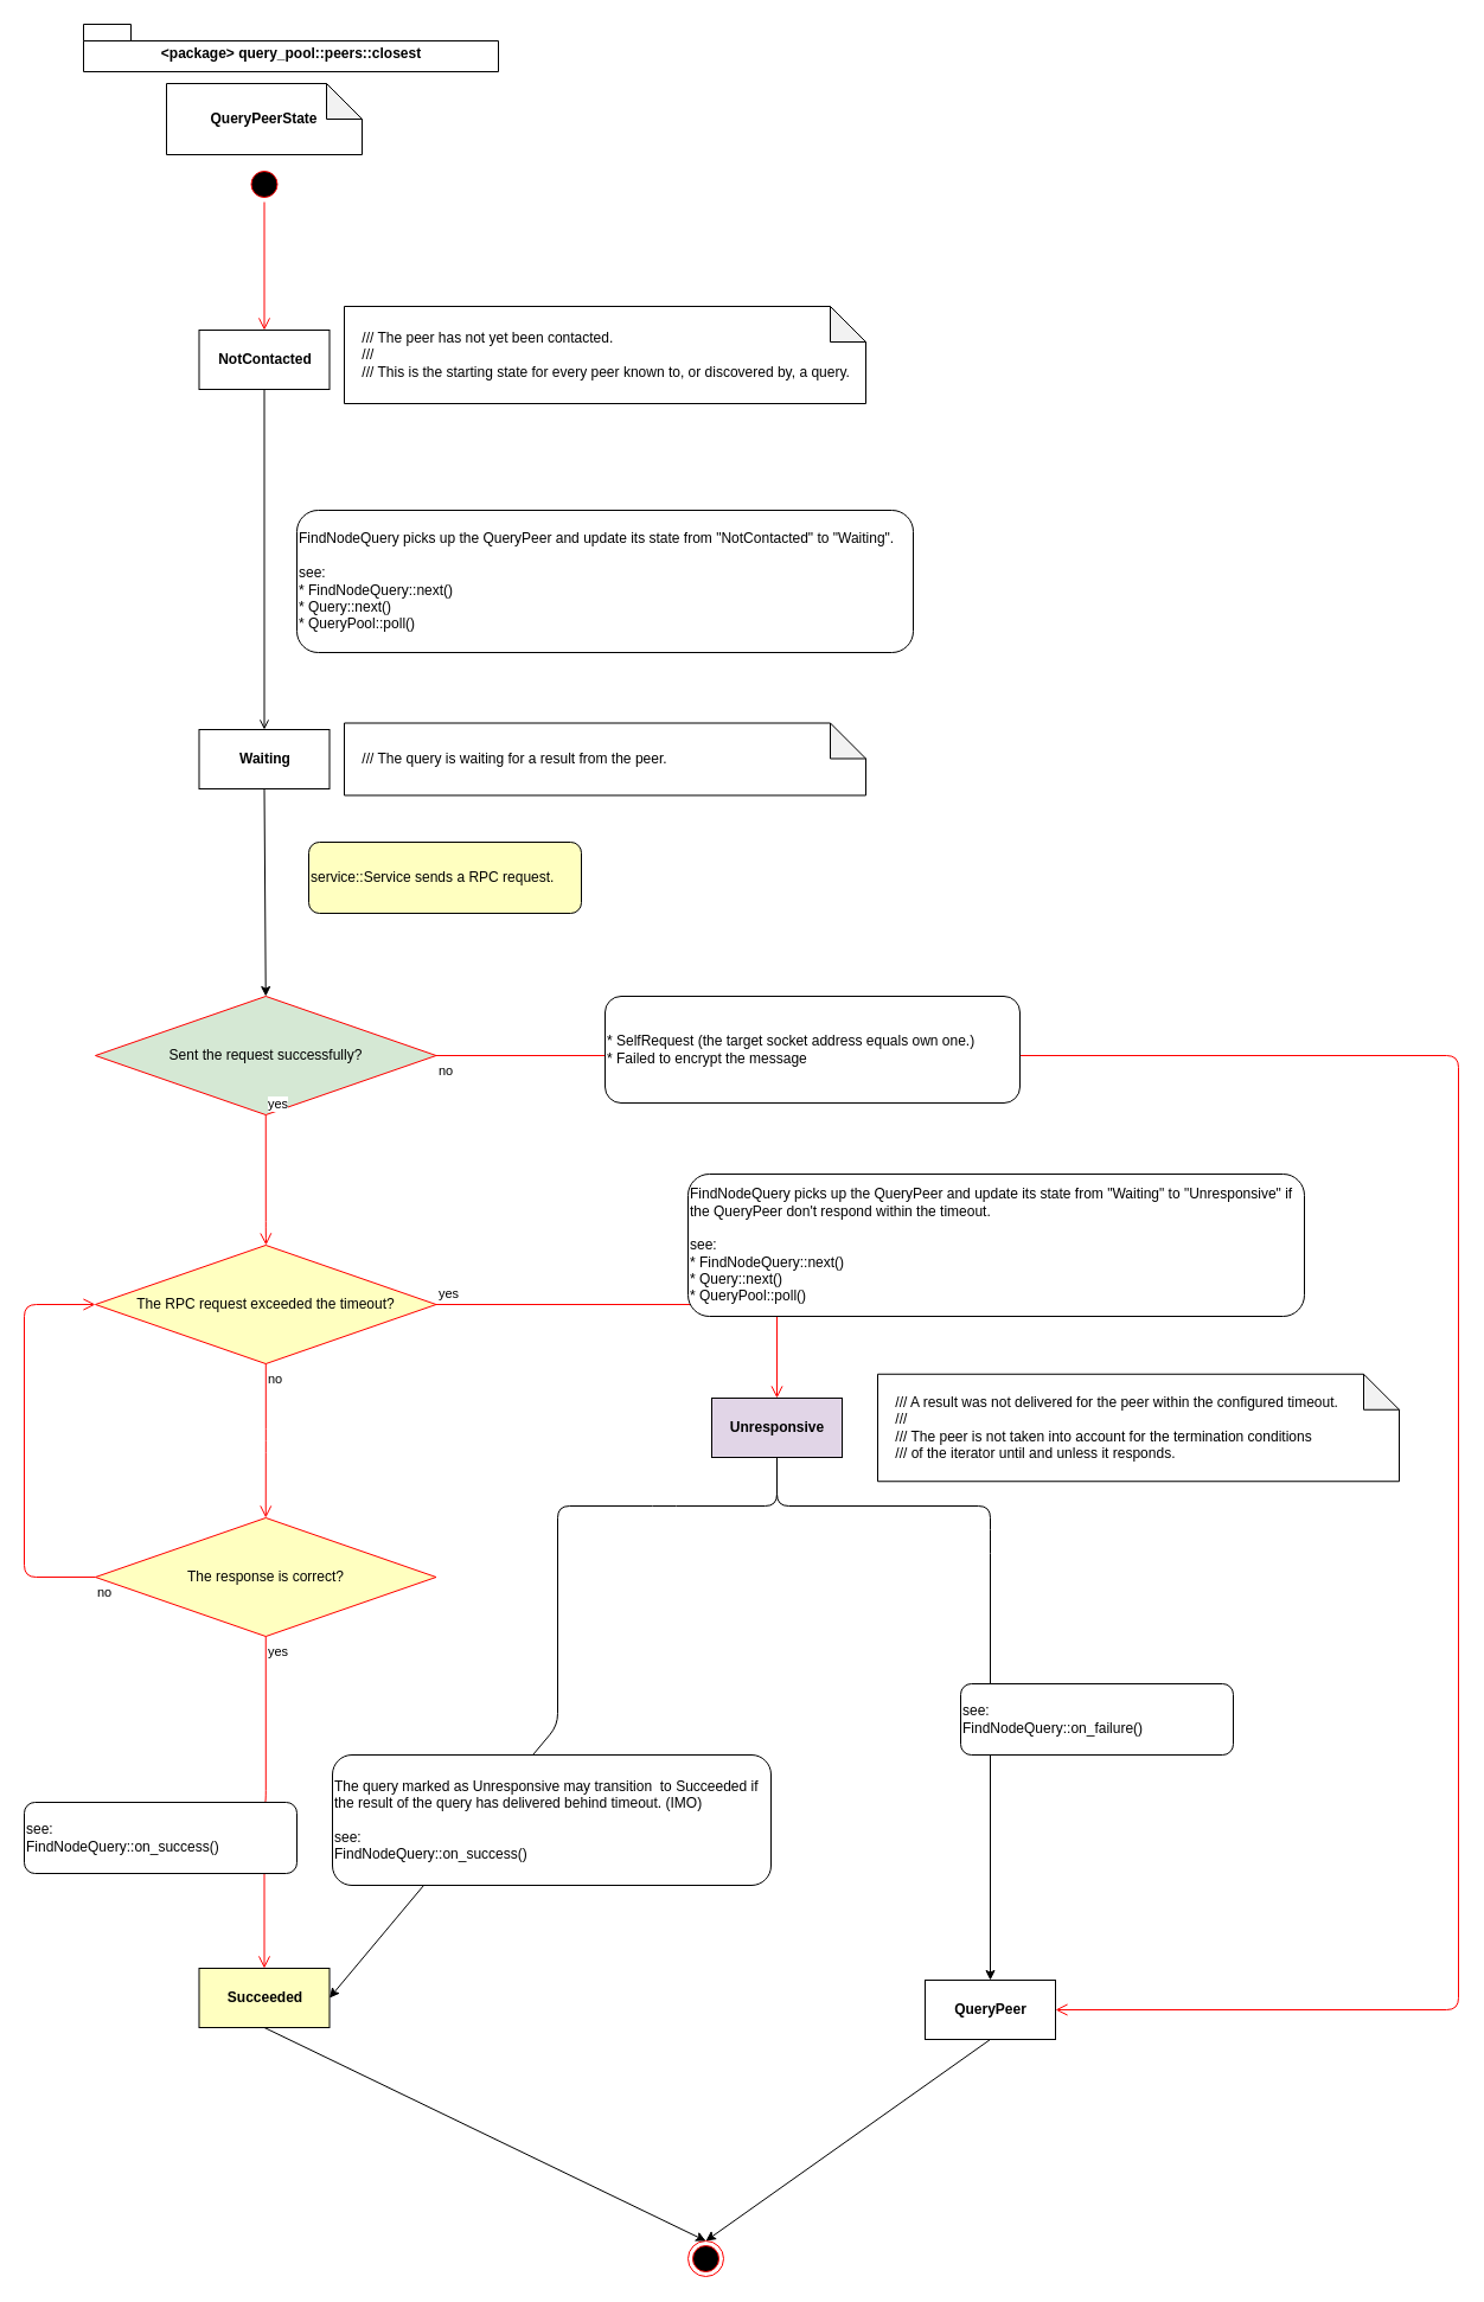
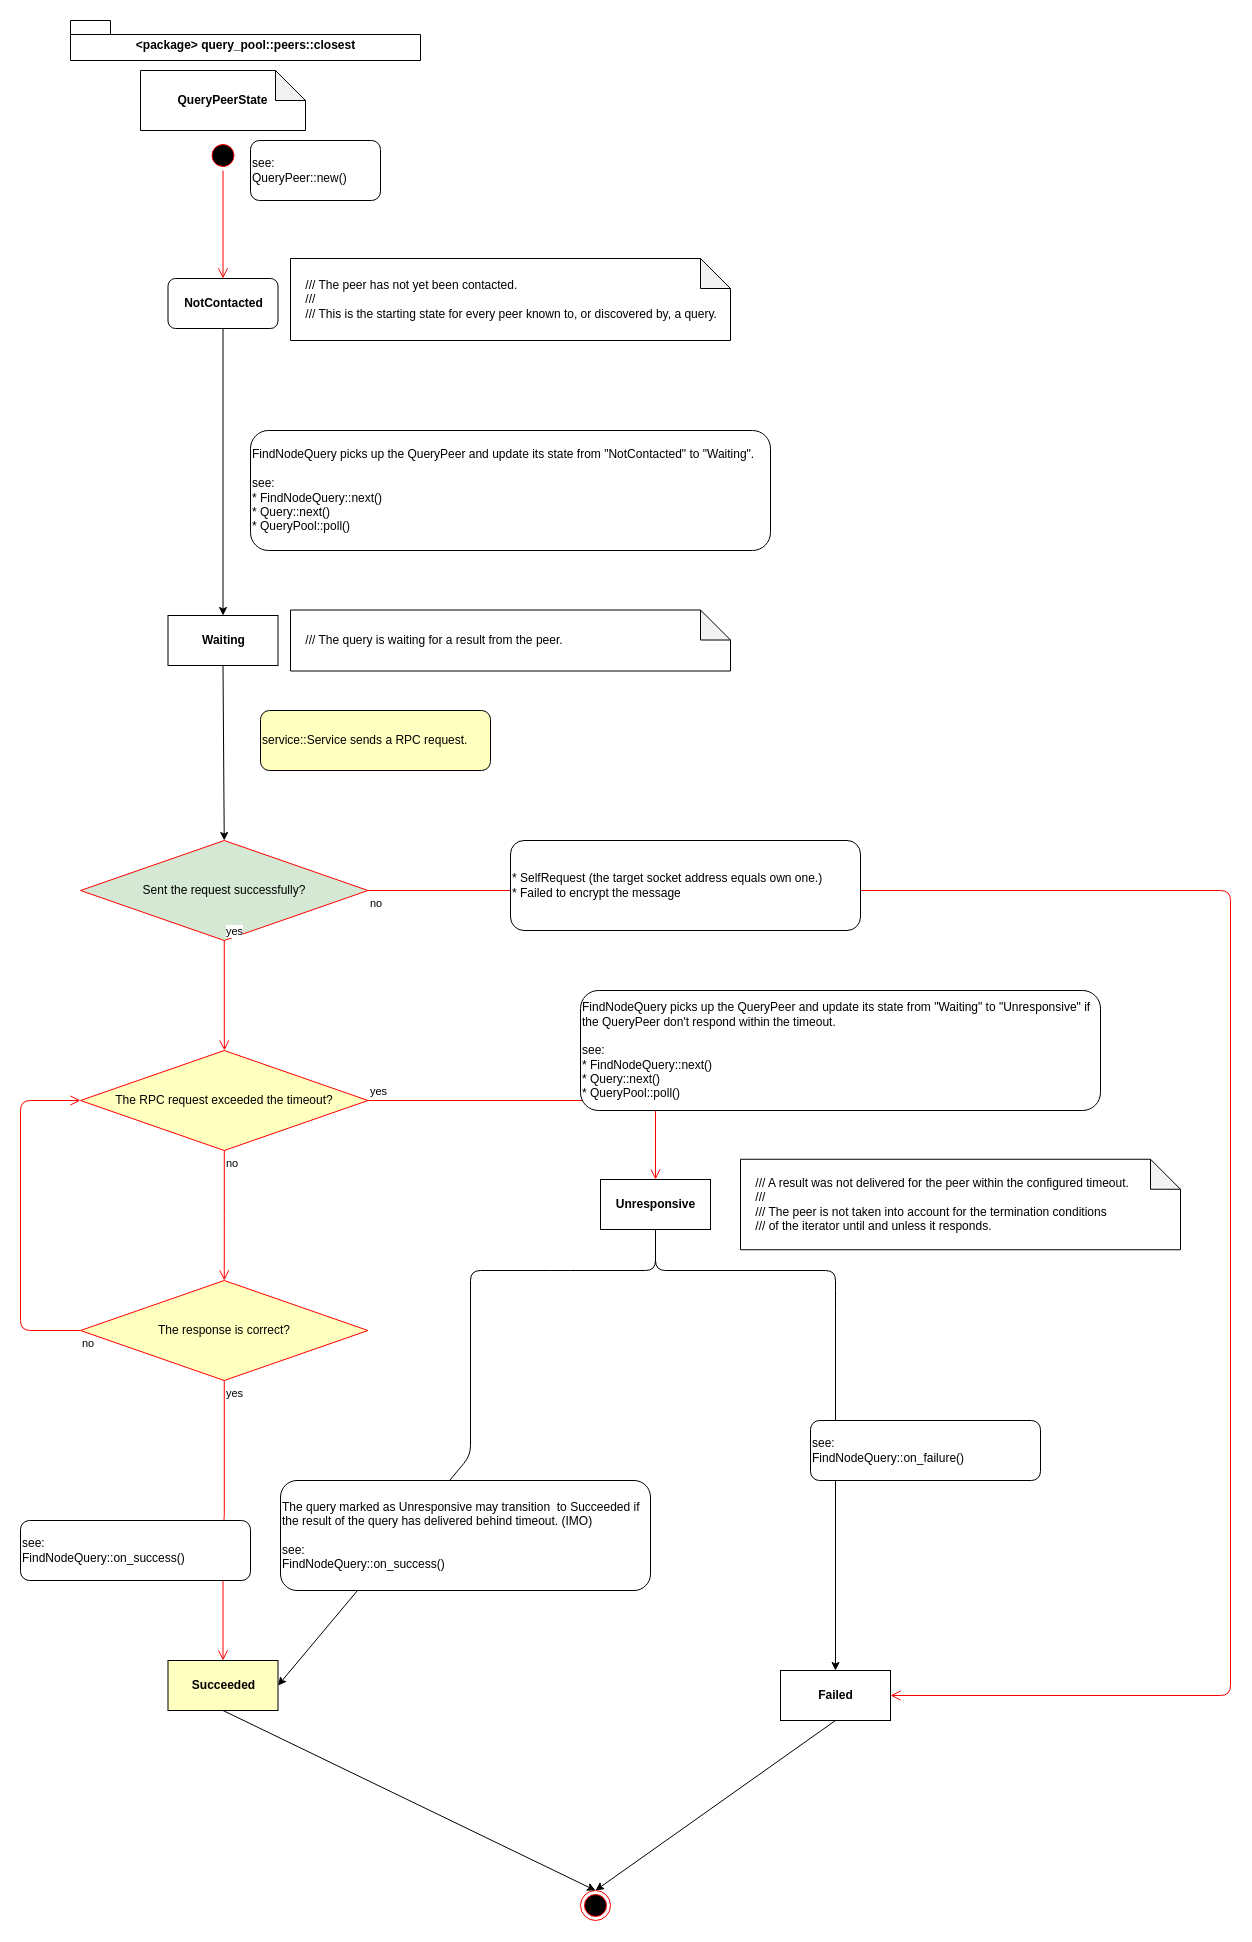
  <mxCell id="0" />
  <mxCell id="1" parent="0" />
- <mxCell id="2" value="&lt;b&gt;NotContacted&lt;/b&gt;" style="html=1;" vertex="1" parent="1"><mxGeometry x="167.5" y="278" width="110" height="50" as="geometry" /></mxCell>
+ <mxCell id="2" value="&lt;b&gt;NotContacted&lt;/b&gt;" style="html=1;rounded=1;" vertex="1" parent="1"><mxGeometry x="167.5" y="278" width="110" height="50" as="geometry" /></mxCell>
  <mxCell id="3" value="&amp;lt;package&amp;gt; query_pool::peers::closest" style="shape=folder;fontStyle=1;spacingTop=10;tabWidth=40;tabHeight=14;tabPosition=left;html=1;" vertex="1" parent="1"><mxGeometry x="70" y="20" width="350" height="40" as="geometry" /></mxCell>
  <mxCell id="4" value="QueryPeerState" style="shape=note;whiteSpace=wrap;html=1;backgroundOutline=1;darkOpacity=0.05;fontStyle=1" vertex="1" parent="1"><mxGeometry x="140" y="70" width="165" height="60" as="geometry" /></mxCell>
  <mxCell id="5" value="&lt;b&gt;Waiting&lt;/b&gt;" style="html=1;" vertex="1" parent="1"><mxGeometry x="167.5" y="615" width="110" height="50" as="geometry" /></mxCell>
- <mxCell id="6" value="&lt;b&gt;Unresponsive&lt;/b&gt;" style="html=1;fillColor=#e1d5e7;" vertex="1" parent="1"><mxGeometry x="600" y="1179" width="110" height="50" as="geometry" /></mxCell>
- <mxCell id="7" value="&lt;b&gt;QueryPeer&lt;/b&gt;" style="html=1;" vertex="1" parent="1"><mxGeometry x="780" y="1670" width="110" height="50" as="geometry" /></mxCell>
+ <mxCell id="6" value="&lt;b&gt;Unresponsive&lt;/b&gt;" style="html=1;" vertex="1" parent="1"><mxGeometry x="600" y="1179" width="110" height="50" as="geometry" /></mxCell>
+ <mxCell id="7" value="&lt;b&gt;Failed&lt;/b&gt;" style="html=1;" vertex="1" parent="1"><mxGeometry x="780" y="1670" width="110" height="50" as="geometry" /></mxCell>
  <mxCell id="8" value="&lt;b&gt;Succeeded&lt;/b&gt;" style="html=1;fillColor=#ffffc0;" vertex="1" parent="1"><mxGeometry x="167.5" y="1660" width="110" height="50" as="geometry" /></mxCell>
+ <mxCell id="9" value="see:&lt;br&gt;QueryPeer::new()" style="rounded=1;whiteSpace=wrap;html=1;align=left;" vertex="1" parent="1"><mxGeometry x="250" y="140" width="130" height="60" as="geometry" /></mxCell>
  <mxCell id="10" value="FindNodeQuery picks up the QueryPeer and update its state from &quot;NotContacted&quot; to &quot;Waiting&quot;.&lt;br&gt;&lt;br&gt;see:&lt;br&gt;* FindNodeQuery::next()&lt;br&gt;* Query::next()&lt;br&gt;* QueryPool::poll()" style="rounded=1;whiteSpace=wrap;html=1;align=left;" vertex="1" parent="1"><mxGeometry x="250" y="430" width="520" height="120" as="geometry" /></mxCell>
- <mxCell id="11" value="" style="endArrow=open;html=1;exitX=0.5;exitY=1;exitDx=0;exitDy=0;entryX=0.5;entryY=0;entryDx=0;entryDy=0;" edge="1" parent="1" source="2" target="5"><mxGeometry width="50" height="50" relative="1" as="geometry"><mxPoint x="60" y="558" as="sourcePoint" /><mxPoint x="110" y="508" as="targetPoint" /></mxGeometry></mxCell>
+ <mxCell id="11" value="" style="endArrow=classic;html=1;exitX=0.5;exitY=1;exitDx=0;exitDy=0;entryX=0.5;entryY=0;entryDx=0;entryDy=0;" edge="1" parent="1" source="2" target="5"><mxGeometry width="50" height="50" relative="1" as="geometry"><mxPoint x="60" y="558" as="sourcePoint" /><mxPoint x="110" y="508" as="targetPoint" /></mxGeometry></mxCell>
  <mxCell id="12" value="service::Service sends a RPC request." style="rounded=1;whiteSpace=wrap;html=1;align=left;fillColor=#ffffc0;" vertex="1" parent="1"><mxGeometry x="260" y="710" width="230" height="60" as="geometry" /></mxCell>
  <mxCell id="13" value="" style="ellipse;html=1;shape=startState;fillColor=#000000;strokeColor=#ff0000;align=left;" vertex="1" parent="1"><mxGeometry x="207.5" y="140" width="30" height="30" as="geometry" /></mxCell>
  <mxCell id="14" value="" style="edgeStyle=orthogonalEdgeStyle;html=1;verticalAlign=bottom;endArrow=open;endSize=8;strokeColor=#ff0000;entryX=0.5;entryY=0;entryDx=0;entryDy=0;exitX=0.5;exitY=1;exitDx=0;exitDy=0;" edge="1" source="13" parent="1" target="2"><mxGeometry relative="1" as="geometry"><mxPoint x="55" y="478" as="targetPoint" /><mxPoint x="222.5" y="188" as="sourcePoint" /></mxGeometry></mxCell>
  <mxCell id="15" value="" style="ellipse;html=1;shape=endState;fillColor=#000000;strokeColor=#ff0000;align=left;" vertex="1" parent="1"><mxGeometry x="580" y="1890" width="30" height="30" as="geometry" /></mxCell>
  <mxCell id="16" value="&lt;div&gt;&amp;nbsp; &amp;nbsp; /// The peer has not yet been contacted.&lt;/div&gt;&lt;div&gt;&amp;nbsp; &amp;nbsp; ///&lt;/div&gt;&lt;div&gt;&amp;nbsp; &amp;nbsp; /// This is the starting state for every peer known to, or discovered by, a query.&lt;/div&gt;" style="shape=note;whiteSpace=wrap;html=1;backgroundOutline=1;darkOpacity=0.05;align=left;" vertex="1" parent="1"><mxGeometry x="290" y="258" width="440" height="82" as="geometry" /></mxCell>
  <mxCell id="17" value="&lt;div&gt;&amp;nbsp; &amp;nbsp; /// The query is waiting for a result from the peer.&lt;/div&gt;" style="shape=note;whiteSpace=wrap;html=1;backgroundOutline=1;darkOpacity=0.05;align=left;" vertex="1" parent="1"><mxGeometry x="290" y="609.5" width="440" height="61" as="geometry" /></mxCell>
  <mxCell id="18" value="&lt;font color=&quot;#000000&quot;&gt;The RPC request exceeded the timeout?&lt;/font&gt;" style="rhombus;whiteSpace=wrap;html=1;fillColor=#ffffc0;strokeColor=#ff0000;align=center;" vertex="1" parent="1"><mxGeometry x="80" y="1050" width="287.5" height="100" as="geometry" /></mxCell>
  <mxCell id="19" value="yes" style="edgeStyle=orthogonalEdgeStyle;html=1;align=left;verticalAlign=bottom;endArrow=open;endSize=8;strokeColor=#ff0000;entryX=0.5;entryY=0;entryDx=0;entryDy=0;" edge="1" source="18" parent="1" target="6"><mxGeometry x="-1" relative="1" as="geometry"><mxPoint x="530" y="850" as="targetPoint" /><Array as="points"><mxPoint x="655" y="1100" /></Array></mxGeometry></mxCell>
  <mxCell id="20" value="no" style="edgeStyle=orthogonalEdgeStyle;html=1;align=left;verticalAlign=top;endArrow=open;endSize=8;strokeColor=#ff0000;entryX=0.5;entryY=0;entryDx=0;entryDy=0;" edge="1" source="18" parent="1" target="26"><mxGeometry x="-1" relative="1" as="geometry"><mxPoint x="224" y="1020" as="targetPoint" /></mxGeometry></mxCell>
  <mxCell id="21" value="&lt;div&gt;&amp;nbsp; &amp;nbsp; /// A result was not delivered for the peer within the configured timeout.&lt;/div&gt;&lt;div&gt;&amp;nbsp; &amp;nbsp; ///&lt;/div&gt;&lt;div&gt;&amp;nbsp; &amp;nbsp; /// The peer is not taken into account for the termination conditions&lt;/div&gt;&lt;div&gt;&amp;nbsp; &amp;nbsp; /// of the iterator until and unless it responds.&lt;/div&gt;" style="shape=note;whiteSpace=wrap;html=1;backgroundOutline=1;darkOpacity=0.05;align=left;" vertex="1" parent="1"><mxGeometry x="740" y="1158.75" width="440" height="90.5" as="geometry" /></mxCell>
  <mxCell id="22" value="FindNodeQuery picks up the QueryPeer and update its state from &quot;Waiting&quot; to &quot;Unresponsive&quot; if the QueryPeer don't respond within the timeout.&lt;br&gt;&lt;br&gt;see:&lt;br&gt;* FindNodeQuery::next()&lt;br&gt;* Query::next()&lt;br&gt;* QueryPool::poll()" style="rounded=1;whiteSpace=wrap;html=1;align=left;" vertex="1" parent="1"><mxGeometry x="580" y="990" width="520" height="120" as="geometry" /></mxCell>
  <mxCell id="23" value="" style="endArrow=classic;html=1;exitX=0.5;exitY=1;exitDx=0;exitDy=0;entryX=0.5;entryY=0;entryDx=0;entryDy=0;" edge="1" parent="1" source="6" target="7"><mxGeometry width="50" height="50" relative="1" as="geometry"><mxPoint x="600" y="1130" as="sourcePoint" /><mxPoint x="601.25" y="1275" as="targetPoint" /><Array as="points"><mxPoint x="655" y="1270" /><mxPoint x="835" y="1270" /><mxPoint x="835" y="1300" /></Array></mxGeometry></mxCell>
  <mxCell id="24" value="" style="endArrow=classic;html=1;exitX=0.5;exitY=1;exitDx=0;exitDy=0;entryX=0.5;entryY=0;entryDx=0;entryDy=0;" edge="1" parent="1" source="7" target="15"><mxGeometry width="50" height="50" relative="1" as="geometry"><mxPoint x="922.5" y="1430" as="sourcePoint" /><mxPoint x="690" y="1545.5" as="targetPoint" /></mxGeometry></mxCell>
  <mxCell id="25" value="see:&lt;br&gt;FindNodeQuery::on_failure()" style="rounded=1;whiteSpace=wrap;html=1;align=left;" vertex="1" parent="1"><mxGeometry x="810" y="1420" width="230" height="60" as="geometry" /></mxCell>
  <mxCell id="26" value="&lt;font color=&quot;#000000&quot;&gt;The response is correct?&lt;/font&gt;" style="rhombus;whiteSpace=wrap;html=1;fillColor=#ffffc0;strokeColor=#ff0000;align=center;" vertex="1" parent="1"><mxGeometry x="80" y="1280" width="287.5" height="100" as="geometry" /></mxCell>
  <mxCell id="27" value="yes" style="edgeStyle=orthogonalEdgeStyle;html=1;align=left;verticalAlign=top;endArrow=open;endSize=8;strokeColor=#ff0000;exitX=0.5;exitY=1;exitDx=0;exitDy=0;entryX=0.5;entryY=0;entryDx=0;entryDy=0;" edge="1" parent="1" source="26" target="8"><mxGeometry x="-1" relative="1" as="geometry"><mxPoint x="237.7" y="1519.02" as="targetPoint" /><mxPoint x="237.5" y="1409.003" as="sourcePoint" /></mxGeometry></mxCell>
  <mxCell id="28" value="see:&lt;br&gt;FindNodeQuery::on_success()" style="rounded=1;whiteSpace=wrap;html=1;align=left;" vertex="1" parent="1"><mxGeometry x="20" y="1520" width="230" height="60" as="geometry" /></mxCell>
  <mxCell id="29" value="" style="endArrow=classic;html=1;exitX=0.5;exitY=1;exitDx=0;exitDy=0;entryX=1;entryY=0.5;entryDx=0;entryDy=0;" edge="1" parent="1" source="6" target="8"><mxGeometry width="50" height="50" relative="1" as="geometry"><mxPoint x="650" y="1090" as="sourcePoint" /><mxPoint x="230" y="1280" as="targetPoint" /><Array as="points"><mxPoint x="655" y="1270" /><mxPoint x="560" y="1270" /><mxPoint x="470" y="1270" /><mxPoint x="470" y="1455" /></Array></mxGeometry></mxCell>
  <mxCell id="30" value="The query marked as Unresponsive may transition&amp;nbsp; to Succeeded if the result of the query has delivered behind timeout. (IMO)&lt;br&gt;&lt;br&gt;see:&lt;br&gt;FindNodeQuery::on_success()" style="rounded=1;whiteSpace=wrap;html=1;align=left;" vertex="1" parent="1"><mxGeometry x="280" y="1480" width="370" height="110" as="geometry" /></mxCell>
  <mxCell id="31" value="" style="endArrow=classic;html=1;exitX=0.5;exitY=1;exitDx=0;exitDy=0;entryX=0.5;entryY=0;entryDx=0;entryDy=0;" edge="1" parent="1" source="8" target="15"><mxGeometry width="50" height="50" relative="1" as="geometry"><mxPoint x="845" y="1490" as="sourcePoint" /><mxPoint x="565" y="1690" as="targetPoint" /></mxGeometry></mxCell>
  <mxCell id="32" value="&lt;font color=&quot;#000000&quot;&gt;Sent the request successfully?&lt;/font&gt;" style="rhombus;whiteSpace=wrap;html=1;fillColor=#d5e8d4;strokeColor=#ff0000;align=center;" vertex="1" parent="1"><mxGeometry x="80" y="840" width="287.5" height="100" as="geometry" /></mxCell>
  <mxCell id="33" value="" style="endArrow=classic;html=1;exitX=0.5;exitY=1;exitDx=0;exitDy=0;entryX=0.5;entryY=0;entryDx=0;entryDy=0;" edge="1" parent="1" source="5" target="32"><mxGeometry width="50" height="50" relative="1" as="geometry"><mxPoint x="222.5" y="665" as="sourcePoint" /><mxPoint x="223.75" y="1050" as="targetPoint" /></mxGeometry></mxCell>
  <mxCell id="34" value="yes" style="edgeStyle=orthogonalEdgeStyle;html=1;align=left;verticalAlign=bottom;endArrow=open;endSize=8;strokeColor=#ff0000;exitX=0.5;exitY=1;exitDx=0;exitDy=0;" edge="1" parent="1" source="32"><mxGeometry x="-1" relative="1" as="geometry"><mxPoint x="224" y="1050" as="targetPoint" /><mxPoint x="377.5" y="1110" as="sourcePoint" /><Array as="points"><mxPoint x="224" y="1040" /><mxPoint x="224" y="1040" /></Array></mxGeometry></mxCell>
  <mxCell id="35" value="no" style="edgeStyle=orthogonalEdgeStyle;html=1;align=left;verticalAlign=top;endArrow=open;endSize=8;strokeColor=#ff0000;exitX=1;exitY=0.5;exitDx=0;exitDy=0;entryX=1;entryY=0.5;entryDx=0;entryDy=0;" edge="1" parent="1" source="32" target="7"><mxGeometry x="-1" relative="1" as="geometry"><mxPoint x="1240" y="1590" as="targetPoint" /><mxPoint x="490.05" y="880.003" as="sourcePoint" /><Array as="points"><mxPoint x="1230" y="890" /><mxPoint x="1230" y="1695" /></Array></mxGeometry></mxCell>
  <mxCell id="36" value="* SelfRequest (the target socket address equals own one.)&lt;br&gt;* Failed to encrypt the message" style="rounded=1;whiteSpace=wrap;html=1;align=left;" vertex="1" parent="1"><mxGeometry x="510" y="840" width="350" height="90" as="geometry" /></mxCell>
  <mxCell id="37" value="no" style="edgeStyle=orthogonalEdgeStyle;html=1;align=left;verticalAlign=top;endArrow=open;endSize=8;strokeColor=#ff0000;entryX=0;entryY=0.5;entryDx=0;entryDy=0;" edge="1" parent="1" source="26" target="18"><mxGeometry x="-1" relative="1" as="geometry"><mxPoint x="29.9" y="1270.02" as="targetPoint" /><mxPoint x="29.95" y="1140.003" as="sourcePoint" /><Array as="points"><mxPoint x="20" y="1330" /><mxPoint x="20" y="1100" /></Array></mxGeometry></mxCell>
